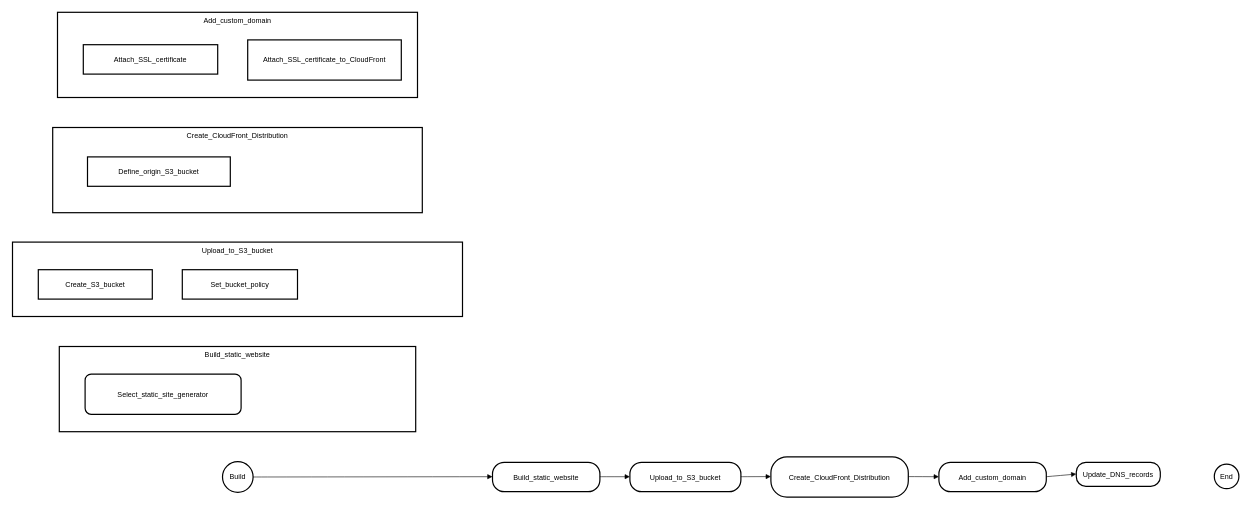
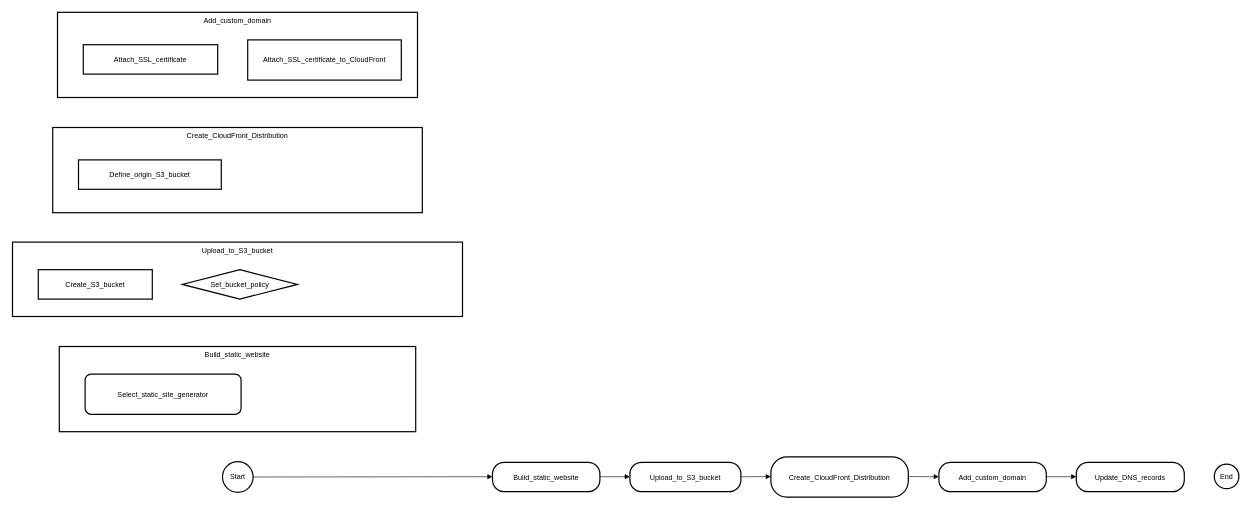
  <mxCell id="0" />
  <mxCell id="1" parent="0" />
  <mxCell id="2" value="Add_custom_domain" style="whiteSpace=wrap;strokeWidth=2;verticalAlign=top;" vertex="1" parent="1"><mxGeometry x="95" y="20" width="600" height="142" as="geometry" /></mxCell>
  <mxCell id="3" value="Attach_SSL_certificate" style="whiteSpace=wrap;strokeWidth=2;" vertex="1" parent="2"><mxGeometry x="43" y="54" width="224" height="49" as="geometry" /></mxCell>
  <mxCell id="4" value="Attach_SSL_certificate_to_CloudFront" style="whiteSpace=wrap;strokeWidth=2;" vertex="1" parent="2"><mxGeometry x="317" y="46" width="256" height="67" as="geometry" /></mxCell>
  <mxCell id="5" value="Create_CloudFront_Distribution" style="whiteSpace=wrap;strokeWidth=2;verticalAlign=top;" vertex="1" parent="1"><mxGeometry x="87" y="212" width="616" height="142" as="geometry" /></mxCell>
- <mxCell id="6" value="Define_origin_S3_bucket" style="whiteSpace=wrap;strokeWidth=2;" vertex="1" parent="5"><mxGeometry x="58" y="49" width="238" height="49" as="geometry" /></mxCell>
+ <mxCell id="6" value="Define_origin_S3_bucket" style="whiteSpace=wrap;strokeWidth=2;" vertex="1" parent="5"><mxGeometry x="43" y="54" width="238" height="49" as="geometry" /></mxCell>
  <mxCell id="7" value="Upload_to_S3_bucket" style="whiteSpace=wrap;strokeWidth=2;verticalAlign=top;" vertex="1" parent="1"><mxGeometry x="20" y="403" width="750" height="124" as="geometry" /></mxCell>
  <mxCell id="8" value="Create_S3_bucket" style="whiteSpace=wrap;strokeWidth=2;" vertex="1" parent="7"><mxGeometry x="43" y="46" width="190" height="49" as="geometry" /></mxCell>
- <mxCell id="9" value="Set_bucket_policy" style="whiteSpace=wrap;strokeWidth=2;" vertex="1" parent="7"><mxGeometry x="283" y="46" width="192" height="49" as="geometry" /></mxCell>
+ <mxCell id="9" value="Set_bucket_policy" style="rhombus;whiteSpace=wrap;strokeWidth=2;" vertex="1" parent="7"><mxGeometry x="283" y="46" width="192" height="49" as="geometry" /></mxCell>
  <mxCell id="10" value="Build_static_website" style="whiteSpace=wrap;strokeWidth=2;verticalAlign=top;" vertex="1" parent="1"><mxGeometry x="98" y="577" width="594" height="142" as="geometry" /></mxCell>
  <mxCell id="11" value="Select_static_site_generator" style="whiteSpace=wrap;strokeWidth=2;rounded=1;" vertex="1" parent="10"><mxGeometry x="43" y="46" width="260" height="67" as="geometry" /></mxCell>
- <mxCell id="12" value="Build" style="ellipse;aspect=fixed;strokeWidth=2;whiteSpace=wrap;" vertex="1" parent="1"><mxGeometry x="370" y="769" width="51" height="51" as="geometry" /></mxCell>
+ <mxCell id="12" value="Start" style="ellipse;aspect=fixed;strokeWidth=2;whiteSpace=wrap;" vertex="1" parent="1"><mxGeometry x="370" y="769" width="51" height="51" as="geometry" /></mxCell>
  <mxCell id="13" value="Build_static_website" style="rounded=1;arcSize=40;strokeWidth=2" vertex="1" parent="1"><mxGeometry x="820" y="770" width="179" height="49" as="geometry" /></mxCell>
  <mxCell id="14" value="Upload_to_S3_bucket" style="rounded=1;arcSize=40;strokeWidth=2" vertex="1" parent="1"><mxGeometry x="1049" y="770" width="185" height="49" as="geometry" /></mxCell>
  <mxCell id="15" value="Create_CloudFront_Distribution" style="rounded=1;arcSize=40;strokeWidth=2" vertex="1" parent="1"><mxGeometry x="1284" y="761" width="229" height="67" as="geometry" /></mxCell>
  <mxCell id="16" value="Add_custom_domain" style="rounded=1;arcSize=40;strokeWidth=2" vertex="1" parent="1"><mxGeometry x="1564" y="770" width="179" height="49" as="geometry" /></mxCell>
- <mxCell id="17" value="Update_DNS_records" style="rounded=1;arcSize=40;strokeWidth=2" vertex="1" parent="1"><mxGeometry x="1793" y="770" width="140" height="40" as="geometry" /></mxCell>
+ <mxCell id="17" value="Update_DNS_records" style="rounded=1;arcSize=40;strokeWidth=2" vertex="1" parent="1"><mxGeometry x="1793" y="770" width="180" height="49" as="geometry" /></mxCell>
  <mxCell id="18" value="End" style="ellipse;aspect=fixed;strokeWidth=2;whiteSpace=wrap;" vertex="1" parent="1"><mxGeometry x="2023" y="773" width="41" height="41" as="geometry" /></mxCell>
  <mxCell id="19" value="" style="curved=1;startArrow=none;endArrow=block;exitX=0.99;exitY=0.49;entryX=0;entryY=0.49;" edge="1" parent="1" source="12" target="13"><mxGeometry relative="1" as="geometry"><Array as="points" /></mxGeometry></mxCell>
  <mxCell id="20" value="" style="curved=1;startArrow=none;endArrow=block;exitX=1;exitY=0.49;entryX=0;entryY=0.49;" edge="1" parent="1" source="13" target="14"><mxGeometry relative="1" as="geometry"><Array as="points" /></mxGeometry></mxCell>
  <mxCell id="21" value="" style="curved=1;startArrow=none;endArrow=block;exitX=1;exitY=0.49;entryX=0;entryY=0.49;" edge="1" parent="1" source="14" target="15"><mxGeometry relative="1" as="geometry"><Array as="points" /></mxGeometry></mxCell>
  <mxCell id="22" value="" style="curved=1;startArrow=none;endArrow=block;exitX=1;exitY=0.49;entryX=0;entryY=0.49;" edge="1" parent="1" source="15" target="16"><mxGeometry relative="1" as="geometry"><Array as="points" /></mxGeometry></mxCell>
  <mxCell id="23" value="" style="curved=1;startArrow=none;endArrow=block;exitX=1;exitY=0.49;entryX=0;entryY=0.49;" edge="1" parent="1" source="16" target="17"><mxGeometry relative="1" as="geometry"><Array as="points" /></mxGeometry></mxCell>
